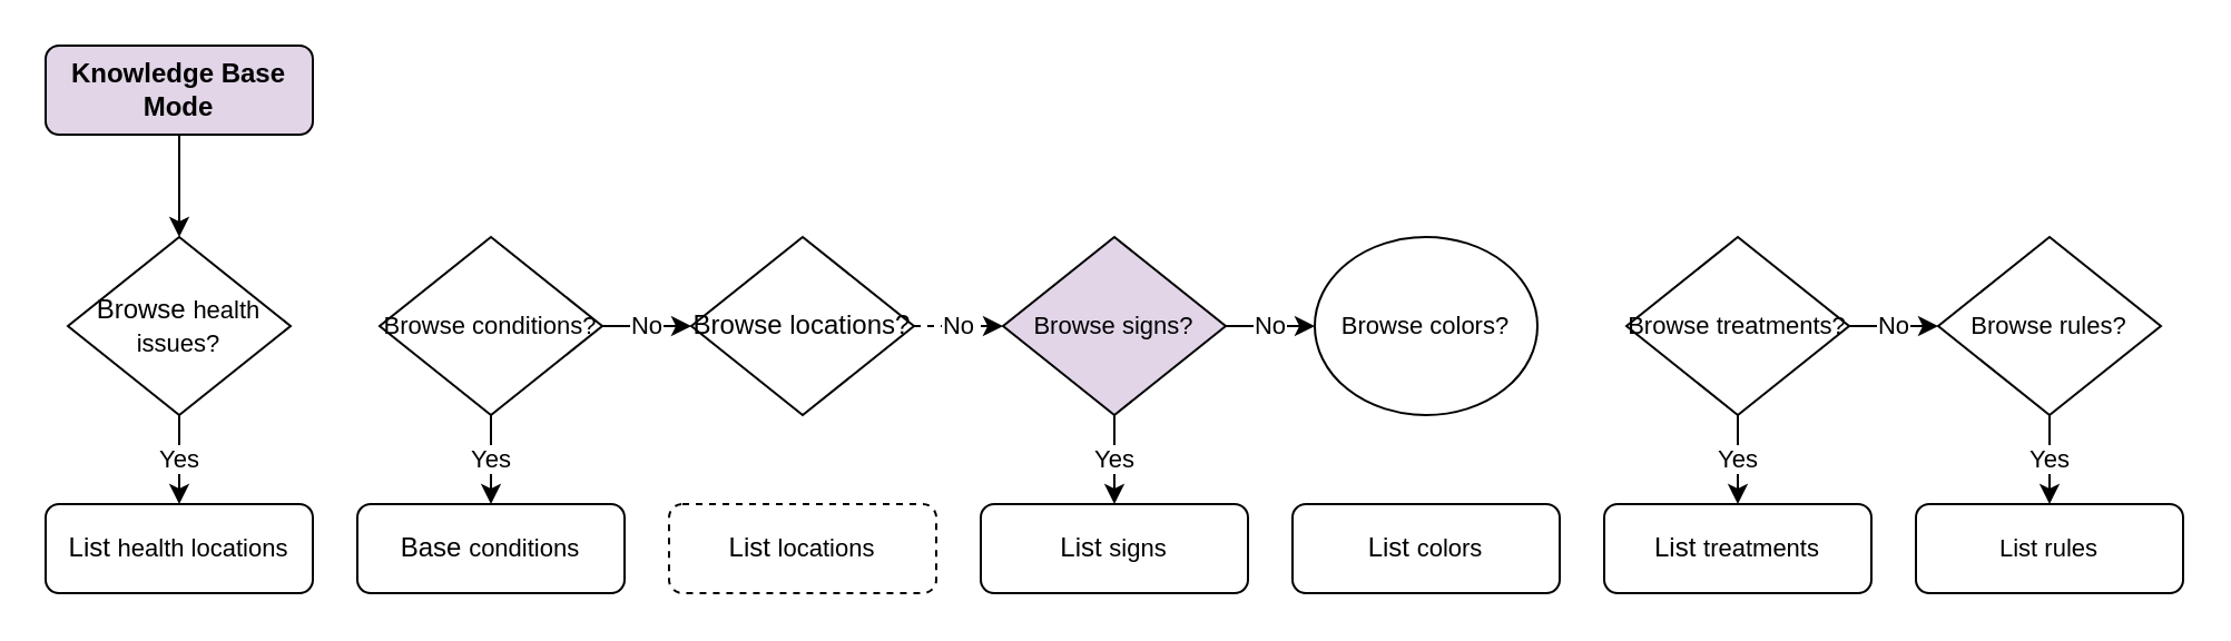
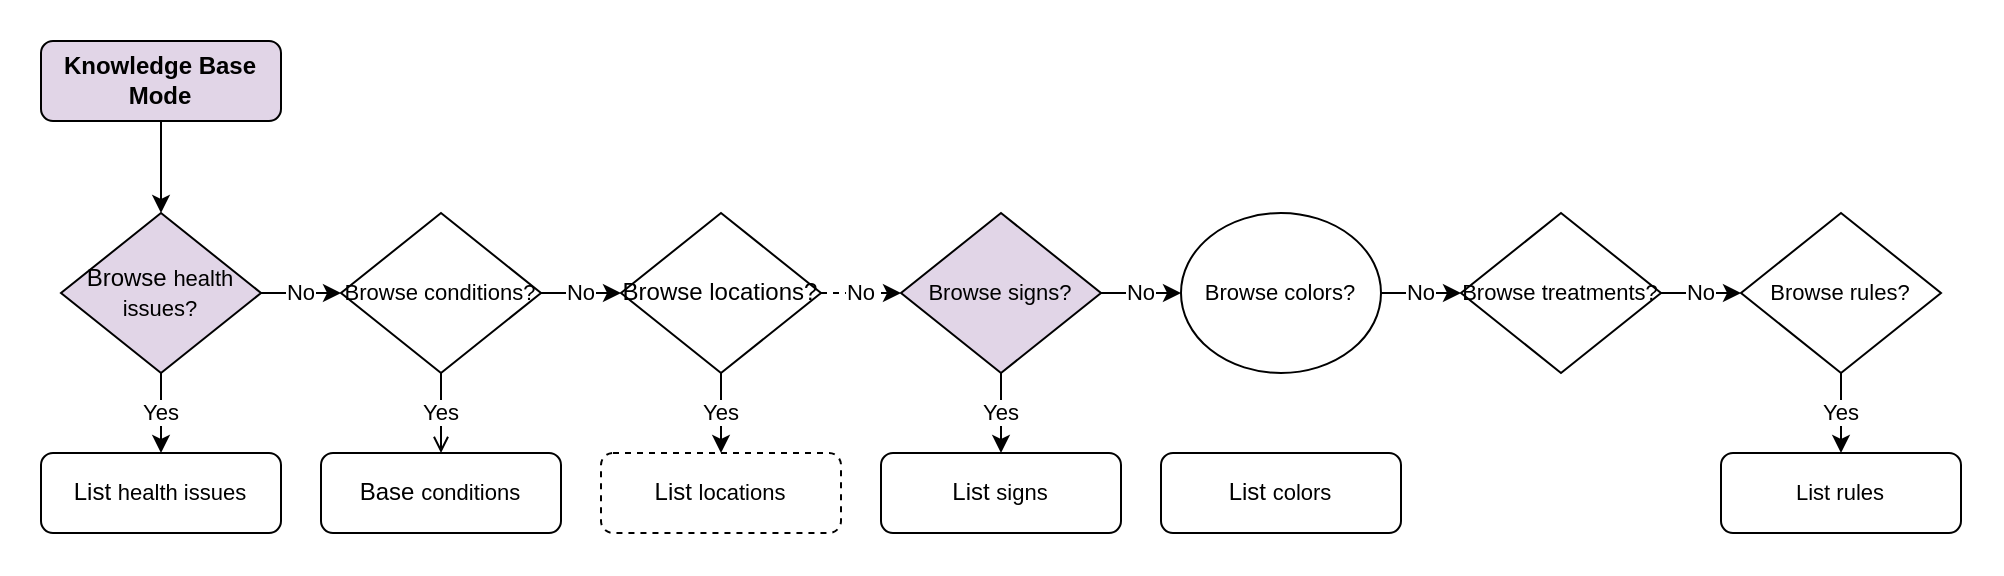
  <mxCell id="0" />
  <mxCell id="1" parent="0" />
  <mxCell id="2" value="" style="edgeStyle=orthogonalEdgeStyle;rounded=0;orthogonalLoop=1;jettySize=auto;html=1;" parent="1" source="23" target="26" edge="1"><mxGeometry relative="1" as="geometry"><mxPoint x="80" y="66" as="sourcePoint" /></mxGeometry></mxCell>
- <mxCell id="3" value="Yes" style="edgeStyle=orthogonalEdgeStyle;rounded=0;orthogonalLoop=1;jettySize=auto;html=1;" parent="1" source="5" target="13" edge="1"><mxGeometry relative="1" as="geometry" /></mxCell>
+ <mxCell id="3" value="Yes" style="edgeStyle=orthogonalEdgeStyle;rounded=0;orthogonalLoop=1;jettySize=auto;html=1;endArrow=open;" parent="1" source="5" target="13" edge="1"><mxGeometry relative="1" as="geometry" /></mxCell>
  <mxCell id="4" value="No" style="edgeStyle=orthogonalEdgeStyle;rounded=0;orthogonalLoop=1;jettySize=auto;html=1;" parent="1" source="5" target="8" edge="1"><mxGeometry relative="1" as="geometry" /></mxCell>
  <mxCell id="5" value="&lt;span style=&quot;font-size: 11px;&quot;&gt;Browse conditions?&lt;/span&gt;" style="rhombus;whiteSpace=wrap;html=1;" parent="1" vertex="1"><mxGeometry x="170" y="106" width="100" height="80" as="geometry" /></mxCell>
+ <mxCell id="6" value="Yes" style="edgeStyle=orthogonalEdgeStyle;rounded=0;orthogonalLoop=1;jettySize=auto;html=1;" parent="1" source="8" target="14" edge="1"><mxGeometry relative="1" as="geometry" /></mxCell>
  <mxCell id="7" value="No" style="edgeStyle=orthogonalEdgeStyle;rounded=0;orthogonalLoop=1;jettySize=auto;html=1;dashed=1;" parent="1" source="8" target="11" edge="1"><mxGeometry relative="1" as="geometry" /></mxCell>
  <mxCell id="8" value="Browse locations?" style="rhombus;whiteSpace=wrap;html=1;" parent="1" vertex="1"><mxGeometry x="310" y="106" width="100" height="80" as="geometry" /></mxCell>
  <mxCell id="9" value="Yes" style="edgeStyle=orthogonalEdgeStyle;rounded=0;orthogonalLoop=1;jettySize=auto;html=1;" parent="1" source="11" target="15" edge="1"><mxGeometry relative="1" as="geometry" /></mxCell>
  <mxCell id="10" value="No" style="edgeStyle=orthogonalEdgeStyle;rounded=0;orthogonalLoop=1;jettySize=auto;html=1;entryX=0;entryY=0.5;entryDx=0;entryDy=0;" parent="1" source="11" target="27" edge="1"><mxGeometry relative="1" as="geometry" /></mxCell>
  <mxCell id="11" value="&lt;span style=&quot;font-size: 11px;&quot;&gt;Browse signs?&lt;/span&gt;" style="rhombus;whiteSpace=wrap;html=1;fillColor=#e1d5e7;" parent="1" vertex="1"><mxGeometry x="450" y="106" width="100" height="80" as="geometry" /></mxCell>
- <mxCell id="12" value="List&amp;nbsp;&lt;span style=&quot;font-size: 11px;&quot;&gt;health locations&lt;br&gt;&lt;/span&gt;" style="rounded=1;whiteSpace=wrap;html=1;fontSize=12;glass=0;strokeWidth=1;shadow=0;fontStyle=0;labelBackgroundColor=default;labelBorderColor=none;" parent="1" vertex="1"><mxGeometry x="20" y="226" width="120" height="40" as="geometry" /></mxCell>
+ <mxCell id="12" value="List&amp;nbsp;&lt;span style=&quot;font-size: 11px;&quot;&gt;health issues&lt;br&gt;&lt;/span&gt;" style="rounded=1;whiteSpace=wrap;html=1;fontSize=12;glass=0;strokeWidth=1;shadow=0;fontStyle=0;labelBackgroundColor=default;labelBorderColor=none;" parent="1" vertex="1"><mxGeometry x="20" y="226" width="120" height="40" as="geometry" /></mxCell>
  <mxCell id="13" value="Base&amp;nbsp;&lt;span style=&quot;font-size: 11px;&quot;&gt;conditions&lt;br&gt;&lt;/span&gt;" style="rounded=1;whiteSpace=wrap;html=1;fontSize=12;glass=0;strokeWidth=1;shadow=0;fontStyle=0;labelBackgroundColor=default;labelBorderColor=none;" parent="1" vertex="1"><mxGeometry x="160" y="226" width="120" height="40" as="geometry" /></mxCell>
  <mxCell id="14" value="List&amp;nbsp;&lt;span style=&quot;font-size: 11px;&quot;&gt;locations&lt;br&gt;&lt;/span&gt;" style="rounded=1;whiteSpace=wrap;html=1;fontSize=12;glass=0;strokeWidth=1;shadow=0;fontStyle=0;labelBackgroundColor=default;labelBorderColor=none;dashed=1;" parent="1" vertex="1"><mxGeometry x="300" y="226" width="120" height="40" as="geometry" /></mxCell>
  <mxCell id="15" value="List&amp;nbsp;&lt;span style=&quot;font-size: 11px;&quot;&gt;signs&lt;br&gt;&lt;/span&gt;" style="rounded=1;whiteSpace=wrap;html=1;fontSize=12;glass=0;strokeWidth=1;shadow=0;fontStyle=0;labelBackgroundColor=default;labelBorderColor=none;" parent="1" vertex="1"><mxGeometry x="440" y="226" width="120" height="40" as="geometry" /></mxCell>
- <mxCell id="16" value="Yes" style="edgeStyle=orthogonalEdgeStyle;rounded=0;orthogonalLoop=1;jettySize=auto;html=1;" parent="1" source="18" target="19" edge="1"><mxGeometry relative="1" as="geometry" /></mxCell>
  <mxCell id="17" value="No" style="edgeStyle=orthogonalEdgeStyle;rounded=0;orthogonalLoop=1;jettySize=auto;html=1;" parent="1" source="18" target="21" edge="1"><mxGeometry relative="1" as="geometry"><mxPoint x="840" y="146" as="sourcePoint" /></mxGeometry></mxCell>
  <mxCell id="18" value="&lt;span style=&quot;font-size: 11px;&quot;&gt;Browse treatments?&lt;/span&gt;" style="rhombus;whiteSpace=wrap;html=1;" parent="1" vertex="1"><mxGeometry x="730" y="106" width="100" height="80" as="geometry" /></mxCell>
- <mxCell id="19" value="List&amp;nbsp;&lt;span style=&quot;font-size: 11px;&quot;&gt;treatments&lt;br&gt;&lt;/span&gt;" style="rounded=1;whiteSpace=wrap;html=1;fontSize=12;glass=0;strokeWidth=1;shadow=0;fontStyle=0;labelBackgroundColor=default;labelBorderColor=none;" parent="1" vertex="1"><mxGeometry x="720" y="226" width="120" height="40" as="geometry" /></mxCell>
  <mxCell id="20" value="Yes" style="edgeStyle=orthogonalEdgeStyle;rounded=0;orthogonalLoop=1;jettySize=auto;html=1;" parent="1" source="21" target="22" edge="1"><mxGeometry relative="1" as="geometry" /></mxCell>
  <mxCell id="21" value="&lt;span style=&quot;font-size: 11px;&quot;&gt;Browse rules?&lt;/span&gt;" style="rhombus;whiteSpace=wrap;html=1;" parent="1" vertex="1"><mxGeometry x="870" y="106" width="100" height="80" as="geometry" /></mxCell>
  <mxCell id="22" value="&lt;span style=&quot;font-size: 11px;&quot;&gt;List rules&lt;br&gt;&lt;/span&gt;" style="rounded=1;whiteSpace=wrap;html=1;fontSize=12;glass=0;strokeWidth=1;shadow=0;fontStyle=0;labelBackgroundColor=default;labelBorderColor=none;" parent="1" vertex="1"><mxGeometry x="860" y="226" width="120" height="40" as="geometry" /></mxCell>
  <mxCell id="23" value="Knowledge Base Mode" style="rounded=1;whiteSpace=wrap;html=1;fontSize=12;glass=0;strokeWidth=1;shadow=0;fontStyle=1;fillColor=#e1d5e7;" parent="1" vertex="1"><mxGeometry x="20" y="20" width="120" height="40" as="geometry" /></mxCell>
+ <mxCell id="24" value="No" style="edgeStyle=orthogonalEdgeStyle;rounded=0;orthogonalLoop=1;jettySize=auto;html=1;" parent="1" source="26" target="5" edge="1"><mxGeometry relative="1" as="geometry" /></mxCell>
  <mxCell id="25" value="Yes" style="edgeStyle=orthogonalEdgeStyle;rounded=0;orthogonalLoop=1;jettySize=auto;html=1;" parent="1" source="26" target="12" edge="1"><mxGeometry relative="1" as="geometry" /></mxCell>
- <mxCell id="26" value="Browse&amp;nbsp;&lt;span style=&quot;font-size: 11px;&quot;&gt;health issues?&lt;/span&gt;" style="rhombus;whiteSpace=wrap;html=1;" parent="1" vertex="1"><mxGeometry x="30" y="106" width="100" height="80" as="geometry" /></mxCell>
+ <mxCell id="26" value="Browse&amp;nbsp;&lt;span style=&quot;font-size: 11px;&quot;&gt;health issues?&lt;/span&gt;" style="rhombus;whiteSpace=wrap;html=1;fillColor=#e1d5e7;" parent="1" vertex="1"><mxGeometry x="30" y="106" width="100" height="80" as="geometry" /></mxCell>
  <mxCell id="27" value="&lt;span style=&quot;font-size: 11px;&quot;&gt;Browse colors?&lt;/span&gt;" style="ellipse;whiteSpace=wrap;html=1;" vertex="1" parent="1"><mxGeometry x="590" y="106" width="100" height="80" as="geometry" /></mxCell>
  <mxCell id="28" value="List&amp;nbsp;&lt;span style=&quot;font-size: 11px;&quot;&gt;colors&lt;br&gt;&lt;/span&gt;" style="rounded=1;whiteSpace=wrap;html=1;fontSize=12;glass=0;strokeWidth=1;shadow=0;fontStyle=0;labelBackgroundColor=default;labelBorderColor=none;" vertex="1" parent="1"><mxGeometry x="580" y="226" width="120" height="40" as="geometry" /></mxCell>
+ <mxCell id="29" value="No" style="edgeStyle=orthogonalEdgeStyle;rounded=0;orthogonalLoop=1;jettySize=auto;html=1;" edge="1" parent="1" source="27" target="18"><mxGeometry relative="1" as="geometry"><mxPoint x="560" y="156" as="sourcePoint" /><mxPoint x="607" y="156" as="targetPoint" /></mxGeometry></mxCell>
